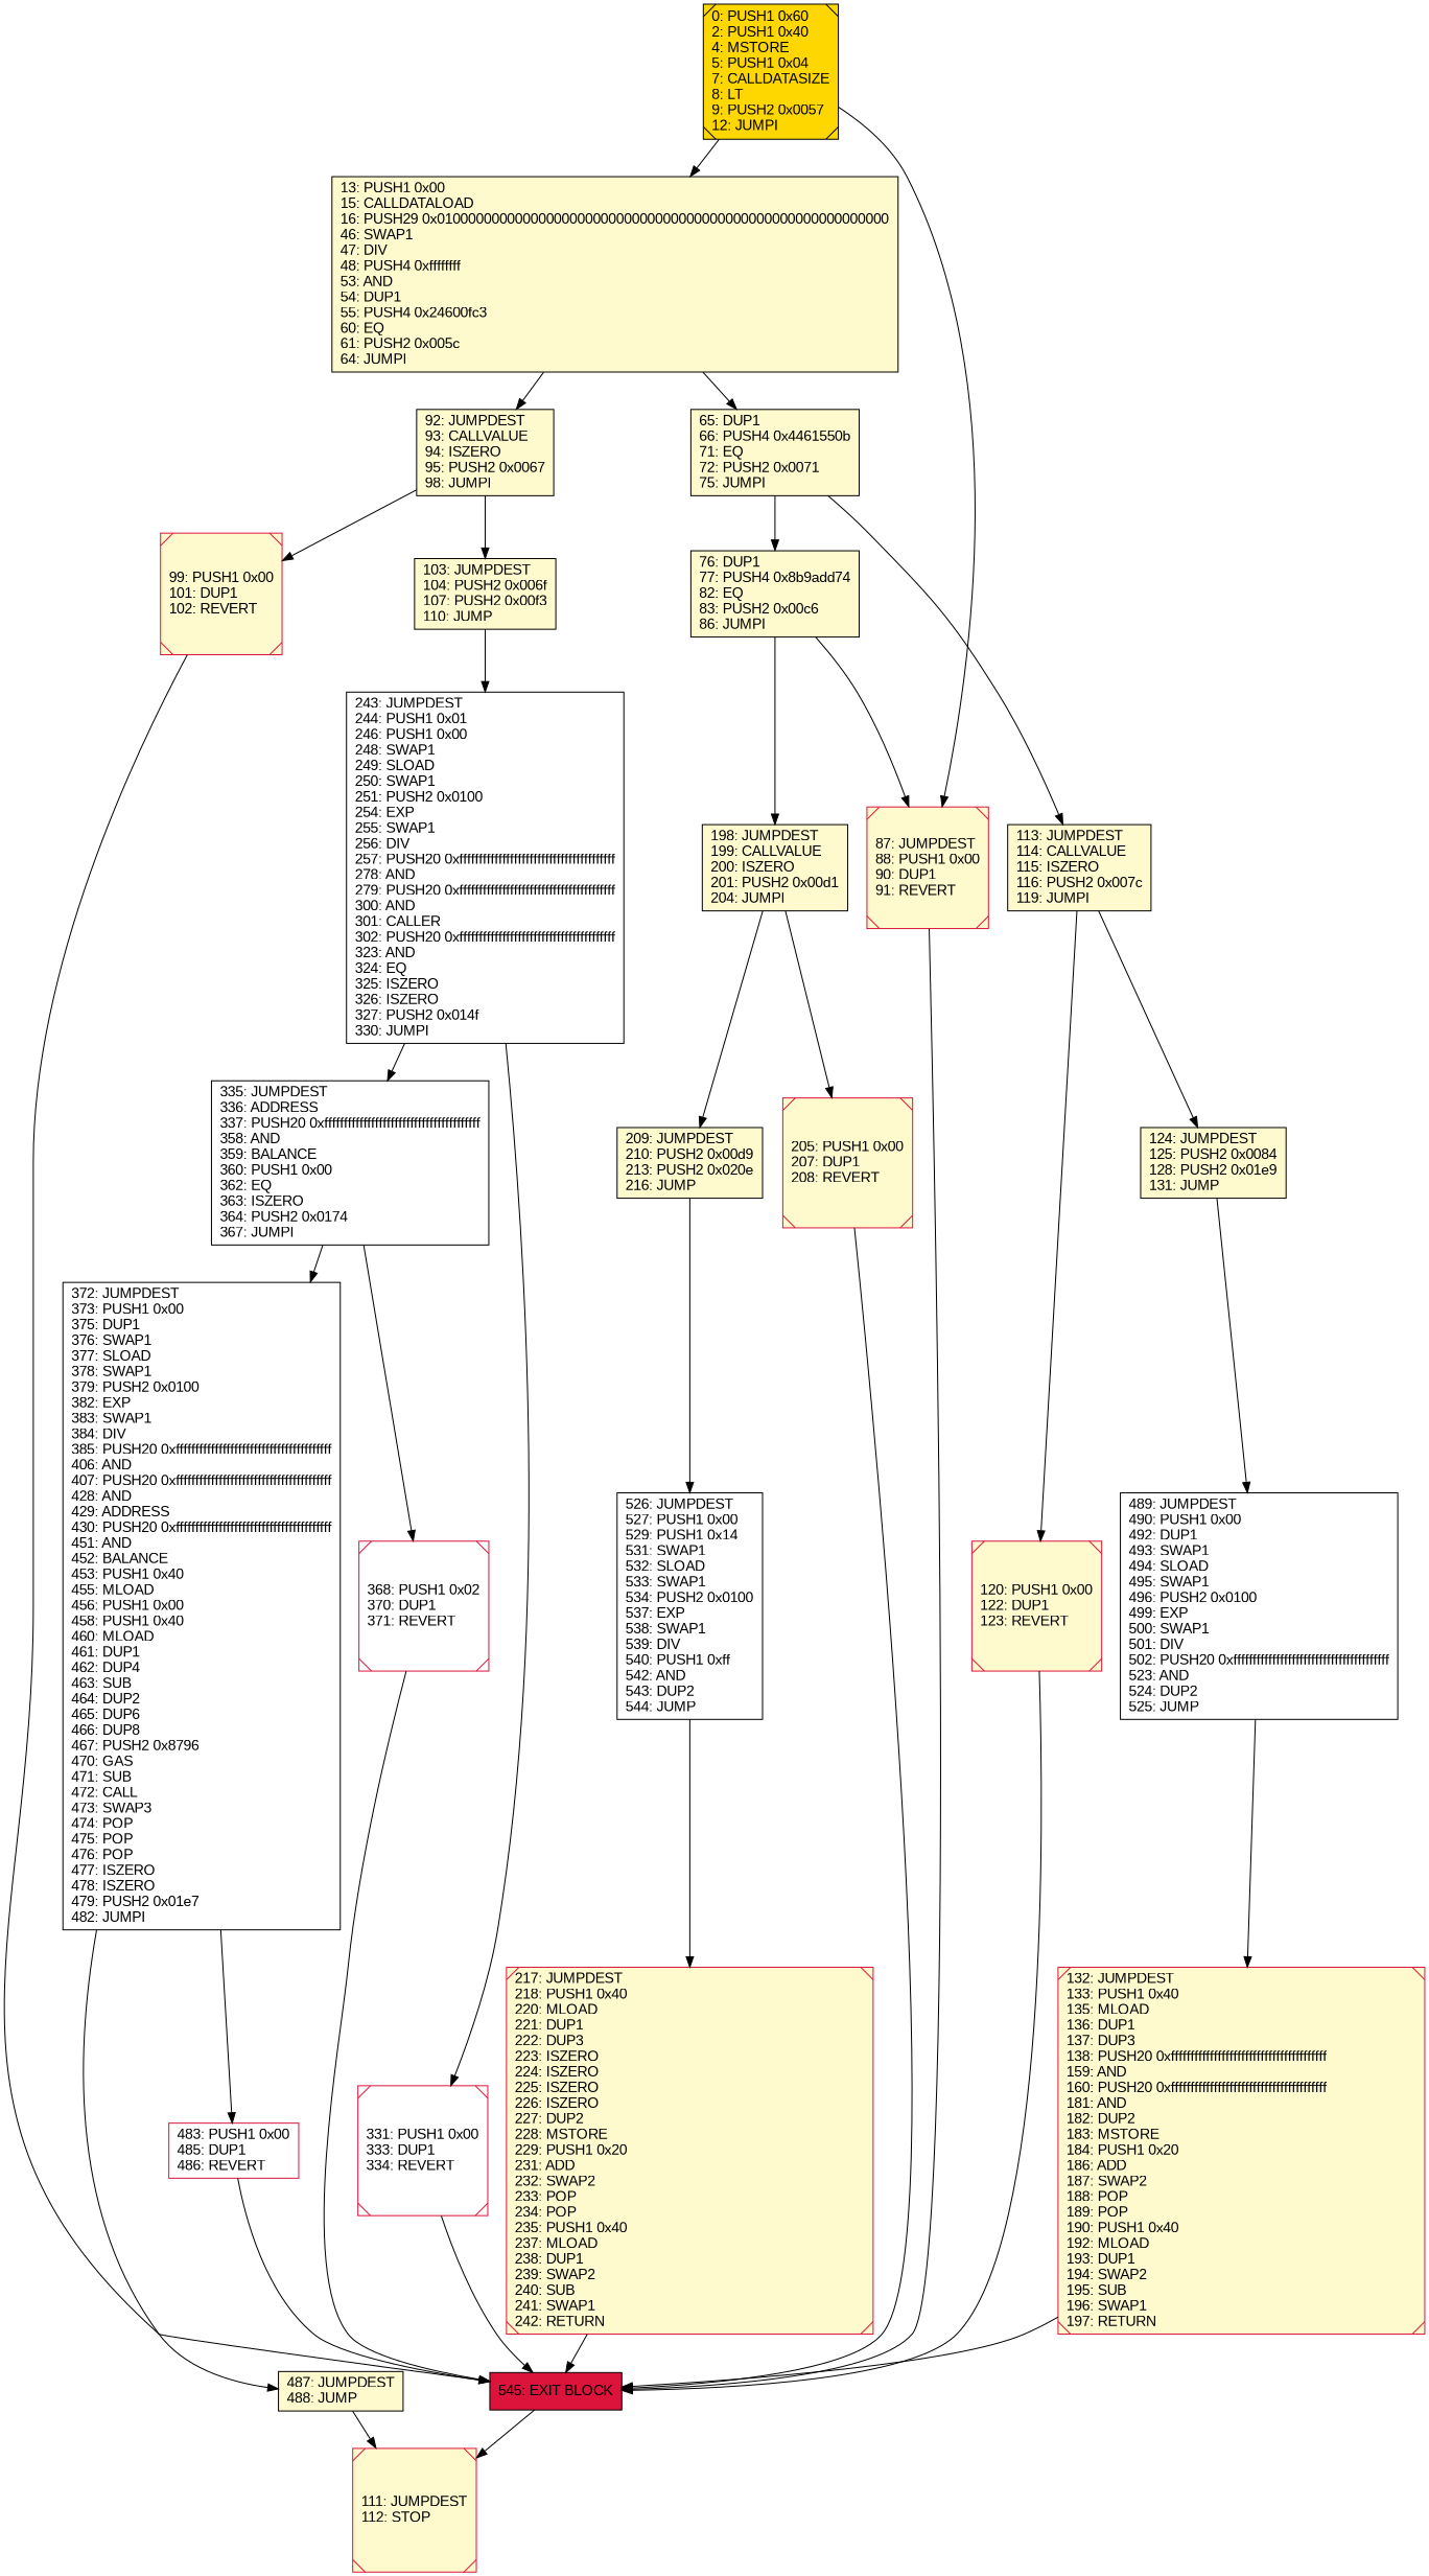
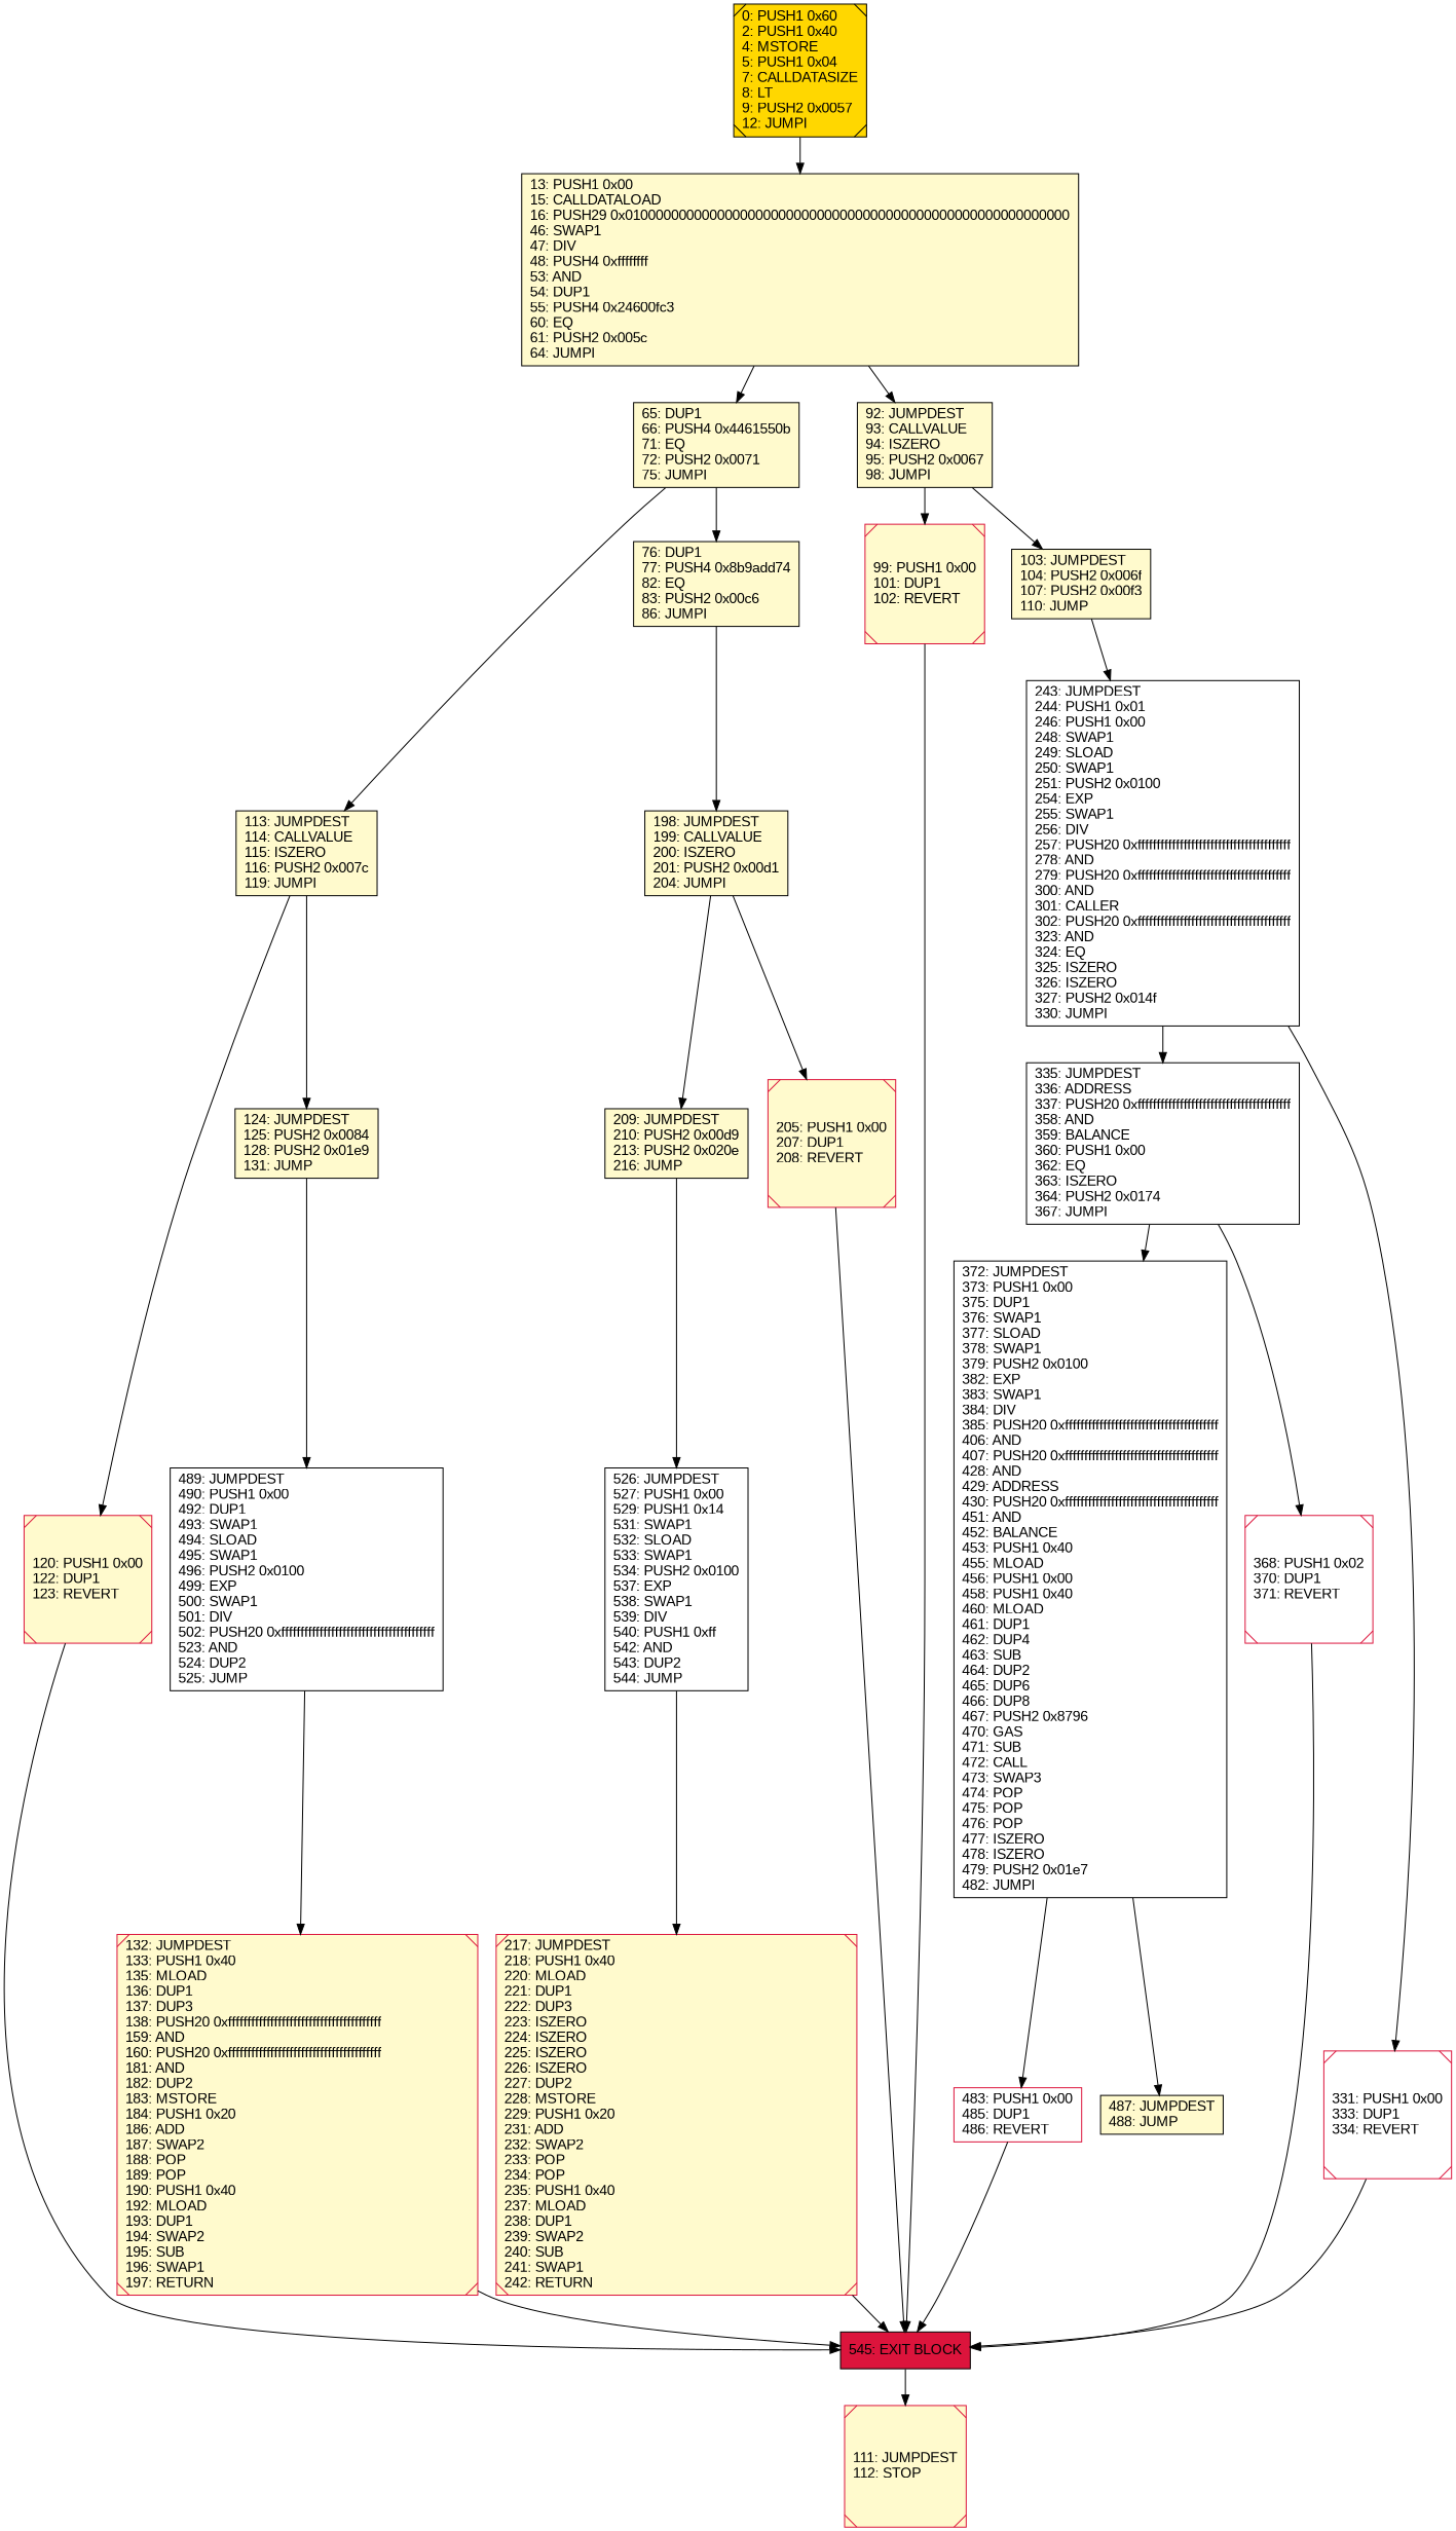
  digraph {
    rankdir=UD
    node [color=black fillcolor=lemonchiffon fontcolor=black fontname=arial shape=box style=filled]
    n1 [label="13: PUSH1 0x00\l15: CALLDATALOAD\l16: PUSH29 0x0100000000000000000000000000000000000000000000000000000000\l46: SWAP1\l47: DIV\l48: PUSH4 0xffffffff\l53: AND\l54: DUP1\l55: PUSH4 0x24600fc3\l60: EQ\l61: PUSH2 0x005c\l64: JUMPI\l"]
    n2 [label="65: DUP1\l66: PUSH4 0x4461550b\l71: EQ\l72: PUSH2 0x0071\l75: JUMPI\l"]
    n3 [label="92: JUMPDEST\l93: CALLVALUE\l94: ISZERO\l95: PUSH2 0x0067\l98: JUMPI\l"]
    n4 [label="113: JUMPDEST\l114: CALLVALUE\l115: ISZERO\l116: PUSH2 0x007c\l119: JUMPI\l"]
    n5 [label="76: DUP1\l77: PUSH4 0x8b9add74\l82: EQ\l83: PUSH2 0x00c6\l86: JUMPI\l"]
    n6 [color=crimson label="99: PUSH1 0x00\l101: DUP1\l102: REVERT\l" shape=Msquare]
    n7 [label="103: JUMPDEST\l104: PUSH2 0x006f\l107: PUSH2 0x00f3\l110: JUMP\l"]
    n8 [fillcolor=crimson label="545: EXIT BLOCK\l"]
    n9 [color=crimson label="111: JUMPDEST\l112: STOP\l" shape=Msquare]
    n10 [color=crimson fillcolor=white label="483: PUSH1 0x00\l485: DUP1\l486: REVERT\l"]
    n11 [fillcolor=white label="335: JUMPDEST\l336: ADDRESS\l337: PUSH20 0xffffffffffffffffffffffffffffffffffffffff\l358: AND\l359: BALANCE\l360: PUSH1 0x00\l362: EQ\l363: ISZERO\l364: PUSH2 0x0174\l367: JUMPI\l"]
    n12 [fillcolor=white label="372: JUMPDEST\l373: PUSH1 0x00\l375: DUP1\l376: SWAP1\l377: SLOAD\l378: SWAP1\l379: PUSH2 0x0100\l382: EXP\l383: SWAP1\l384: DIV\l385: PUSH20 0xffffffffffffffffffffffffffffffffffffffff\l406: AND\l407: PUSH20 0xffffffffffffffffffffffffffffffffffffffff\l428: AND\l429: ADDRESS\l430: PUSH20 0xffffffffffffffffffffffffffffffffffffffff\l451: AND\l452: BALANCE\l453: PUSH1 0x40\l455: MLOAD\l456: PUSH1 0x00\l458: PUSH1 0x40\l460: MLOAD\l461: DUP1\l462: DUP4\l463: SUB\l464: DUP2\l465: DUP6\l466: DUP8\l467: PUSH2 0x8796\l470: GAS\l471: SUB\l472: CALL\l473: SWAP3\l474: POP\l475: POP\l476: POP\l477: ISZERO\l478: ISZERO\l479: PUSH2 0x01e7\l482: JUMPI\l"]
    n13 [color=crimson fillcolor=white label="368: PUSH1 0x02\l370: DUP1\l371: REVERT\l" shape=Msquare]
    n14 [label="487: JUMPDEST\l488: JUMP\l"]
    n15 [label="198: JUMPDEST\l199: CALLVALUE\l200: ISZERO\l201: PUSH2 0x00d1\l204: JUMPI\l"]
    n16 [label="209: JUMPDEST\l210: PUSH2 0x00d9\l213: PUSH2 0x020e\l216: JUMP\l"]
    n17 [color=crimson label="205: PUSH1 0x00\l207: DUP1\l208: REVERT\l" shape=Msquare]
    n18 [fillcolor=white label="526: JUMPDEST\l527: PUSH1 0x00\l529: PUSH1 0x14\l531: SWAP1\l532: SLOAD\l533: SWAP1\l534: PUSH2 0x0100\l537: EXP\l538: SWAP1\l539: DIV\l540: PUSH1 0xff\l542: AND\l543: DUP2\l544: JUMP\l"]
    n19 [fillcolor=white label="243: JUMPDEST\l244: PUSH1 0x01\l246: PUSH1 0x00\l248: SWAP1\l249: SLOAD\l250: SWAP1\l251: PUSH2 0x0100\l254: EXP\l255: SWAP1\l256: DIV\l257: PUSH20 0xffffffffffffffffffffffffffffffffffffffff\l278: AND\l279: PUSH20 0xffffffffffffffffffffffffffffffffffffffff\l300: AND\l301: CALLER\l302: PUSH20 0xffffffffffffffffffffffffffffffffffffffff\l323: AND\l324: EQ\l325: ISZERO\l326: ISZERO\l327: PUSH2 0x014f\l330: JUMPI\l"]
    n20 [color=crimson fillcolor=white label="331: PUSH1 0x00\l333: DUP1\l334: REVERT\l" shape=Msquare]
-   n21 [color=crimson label="87: JUMPDEST\l88: PUSH1 0x00\l90: DUP1\l91: REVERT\l" shape=Msquare]
    n22 [color=crimson label="120: PUSH1 0x00\l122: DUP1\l123: REVERT\l" shape=Msquare]
    n23 [label="124: JUMPDEST\l125: PUSH2 0x0084\l128: PUSH2 0x01e9\l131: JUMP\l"]
    n24 [fillcolor=white label="489: JUMPDEST\l490: PUSH1 0x00\l492: DUP1\l493: SWAP1\l494: SLOAD\l495: SWAP1\l496: PUSH2 0x0100\l499: EXP\l500: SWAP1\l501: DIV\l502: PUSH20 0xffffffffffffffffffffffffffffffffffffffff\l523: AND\l524: DUP2\l525: JUMP\l"]
    n25 [color=crimson label="132: JUMPDEST\l133: PUSH1 0x40\l135: MLOAD\l136: DUP1\l137: DUP3\l138: PUSH20 0xffffffffffffffffffffffffffffffffffffffff\l159: AND\l160: PUSH20 0xffffffffffffffffffffffffffffffffffffffff\l181: AND\l182: DUP2\l183: MSTORE\l184: PUSH1 0x20\l186: ADD\l187: SWAP2\l188: POP\l189: POP\l190: PUSH1 0x40\l192: MLOAD\l193: DUP1\l194: SWAP2\l195: SUB\l196: SWAP1\l197: RETURN\l" shape=Msquare]
    n26 [color=crimson label="217: JUMPDEST\l218: PUSH1 0x40\l220: MLOAD\l221: DUP1\l222: DUP3\l223: ISZERO\l224: ISZERO\l225: ISZERO\l226: ISZERO\l227: DUP2\l228: MSTORE\l229: PUSH1 0x20\l231: ADD\l232: SWAP2\l233: POP\l234: POP\l235: PUSH1 0x40\l237: MLOAD\l238: DUP1\l239: SWAP2\l240: SUB\l241: SWAP1\l242: RETURN\l" shape=Msquare]
    n27 [fillcolor=gold label="0: PUSH1 0x60\l2: PUSH1 0x40\l4: MSTORE\l5: PUSH1 0x04\l7: CALLDATASIZE\l8: LT\l9: PUSH2 0x0057\l12: JUMPI\l" shape=Msquare]
    n1 -> n2
    n1 -> n3
    n2 -> n4
    n2 -> n5
    n3 -> n6
    n3 -> n7
    n4 -> n22
    n4 -> n23
    n5 -> n15
-   n5 -> n21
    n6 -> n8
    n7 -> n19
    n8 -> n9
    n10 -> n8
    n11 -> n12
    n11 -> n13
    n12 -> n10
    n12 -> n14
    n13 -> n8
-   n14 -> n9
    n15 -> n16
    n15 -> n17
    n16 -> n18
    n17 -> n8
    n18 -> n26
    n19 -> n11
    n19 -> n20
    n20 -> n8
-   n21 -> n8
    n22 -> n8
    n23 -> n24
    n24 -> n25
    n25 -> n8
    n26 -> n8
    n27 -> n1
-   n27 -> n21
  }
